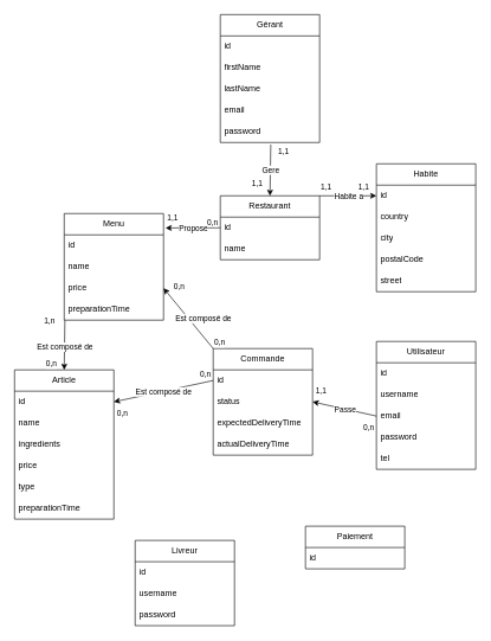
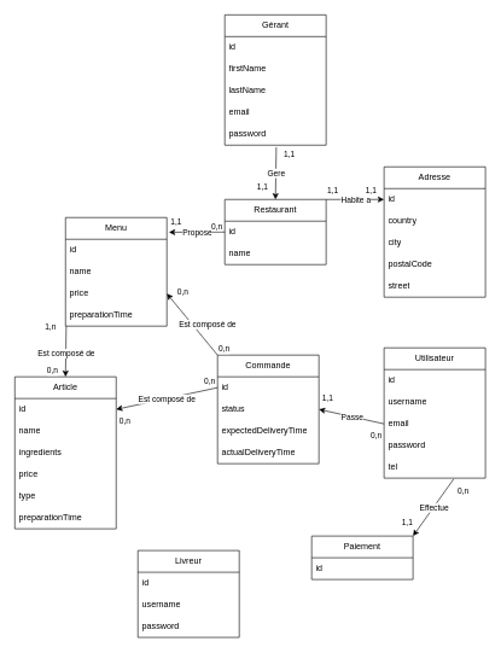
  <mxCell id="0" />
  <mxCell id="1" parent="0" />
  <mxCell id="2" value="Article" style="swimlane;fontStyle=0;childLayout=stackLayout;horizontal=1;startSize=30;horizontalStack=0;resizeParent=1;resizeParentMax=0;resizeLast=0;collapsible=1;marginBottom=0;whiteSpace=wrap;html=1;" parent="1" vertex="1"><mxGeometry x="20" y="520" width="140" height="210" as="geometry" /></mxCell>
  <mxCell id="3" value="id" style="text;strokeColor=none;fillColor=none;align=left;verticalAlign=middle;spacingLeft=4;spacingRight=4;overflow=hidden;points=[[0,0.5],[1,0.5]];portConstraint=eastwest;rotatable=0;whiteSpace=wrap;html=1;" parent="2" vertex="1"><mxGeometry y="30" width="140" height="30" as="geometry" /></mxCell>
  <mxCell id="4" value="name" style="text;strokeColor=none;fillColor=none;align=left;verticalAlign=middle;spacingLeft=4;spacingRight=4;overflow=hidden;points=[[0,0.5],[1,0.5]];portConstraint=eastwest;rotatable=0;whiteSpace=wrap;html=1;" parent="2" vertex="1"><mxGeometry y="60" width="140" height="30" as="geometry" /></mxCell>
  <mxCell id="5" value="ingredients" style="text;strokeColor=none;fillColor=none;align=left;verticalAlign=middle;spacingLeft=4;spacingRight=4;overflow=hidden;points=[[0,0.5],[1,0.5]];portConstraint=eastwest;rotatable=0;whiteSpace=wrap;html=1;" parent="2" vertex="1"><mxGeometry y="90" width="140" height="30" as="geometry" /></mxCell>
  <mxCell id="6" value="price" style="text;strokeColor=none;fillColor=none;align=left;verticalAlign=middle;spacingLeft=4;spacingRight=4;overflow=hidden;points=[[0,0.5],[1,0.5]];portConstraint=eastwest;rotatable=0;whiteSpace=wrap;html=1;" parent="2" vertex="1"><mxGeometry y="120" width="140" height="30" as="geometry" /></mxCell>
  <mxCell id="7" value="type" style="text;strokeColor=none;fillColor=none;align=left;verticalAlign=middle;spacingLeft=4;spacingRight=4;overflow=hidden;points=[[0,0.5],[1,0.5]];portConstraint=eastwest;rotatable=0;whiteSpace=wrap;html=1;" parent="2" vertex="1"><mxGeometry y="150" width="140" height="30" as="geometry" /></mxCell>
  <mxCell id="8" value="preparationTime" style="text;strokeColor=none;fillColor=none;align=left;verticalAlign=middle;spacingLeft=4;spacingRight=4;overflow=hidden;points=[[0,0.5],[1,0.5]];portConstraint=eastwest;rotatable=0;whiteSpace=wrap;html=1;" parent="2" vertex="1"><mxGeometry y="180" width="140" height="30" as="geometry" /></mxCell>
  <mxCell id="9" value="Restaurant" style="swimlane;fontStyle=0;childLayout=stackLayout;horizontal=1;startSize=30;horizontalStack=0;resizeParent=1;resizeParentMax=0;resizeLast=0;collapsible=1;marginBottom=0;whiteSpace=wrap;html=1;" parent="1" vertex="1"><mxGeometry x="310" y="275" width="140" height="90" as="geometry" /></mxCell>
  <mxCell id="10" value="id" style="text;strokeColor=none;fillColor=none;align=left;verticalAlign=middle;spacingLeft=4;spacingRight=4;overflow=hidden;points=[[0,0.5],[1,0.5]];portConstraint=eastwest;rotatable=0;whiteSpace=wrap;html=1;" parent="9" vertex="1"><mxGeometry y="30" width="140" height="30" as="geometry" /></mxCell>
  <mxCell id="11" value="name" style="text;strokeColor=none;fillColor=none;align=left;verticalAlign=middle;spacingLeft=4;spacingRight=4;overflow=hidden;points=[[0,0.5],[1,0.5]];portConstraint=eastwest;rotatable=0;whiteSpace=wrap;html=1;" parent="9" vertex="1"><mxGeometry y="60" width="140" height="30" as="geometry" /></mxCell>
  <mxCell id="12" value="Commande" style="swimlane;fontStyle=0;childLayout=stackLayout;horizontal=1;startSize=30;horizontalStack=0;resizeParent=1;resizeParentMax=0;resizeLast=0;collapsible=1;marginBottom=0;whiteSpace=wrap;html=1;" parent="1" vertex="1"><mxGeometry x="300" y="490" width="140" height="150" as="geometry"><mxRectangle x="-790" y="520" width="70" height="30" as="alternateBounds" /></mxGeometry></mxCell>
  <mxCell id="13" value="id" style="text;strokeColor=none;fillColor=none;align=left;verticalAlign=middle;spacingLeft=4;spacingRight=4;overflow=hidden;points=[[0,0.5],[1,0.5]];portConstraint=eastwest;rotatable=0;whiteSpace=wrap;html=1;" parent="12" vertex="1"><mxGeometry y="30" width="140" height="30" as="geometry" /></mxCell>
  <mxCell id="14" value="status" style="text;strokeColor=none;fillColor=none;align=left;verticalAlign=middle;spacingLeft=4;spacingRight=4;overflow=hidden;points=[[0,0.5],[1,0.5]];portConstraint=eastwest;rotatable=0;whiteSpace=wrap;html=1;" parent="12" vertex="1"><mxGeometry y="60" width="140" height="30" as="geometry" /></mxCell>
  <mxCell id="15" value="expectedDeliveryTime" style="text;strokeColor=none;fillColor=none;align=left;verticalAlign=middle;spacingLeft=4;spacingRight=4;overflow=hidden;points=[[0,0.5],[1,0.5]];portConstraint=eastwest;rotatable=0;whiteSpace=wrap;html=1;" parent="12" vertex="1"><mxGeometry y="90" width="140" height="30" as="geometry" /></mxCell>
  <mxCell id="16" value="actualDeliveryTime" style="text;strokeColor=none;fillColor=none;align=left;verticalAlign=middle;spacingLeft=4;spacingRight=4;overflow=hidden;points=[[0,0.5],[1,0.5]];portConstraint=eastwest;rotatable=0;whiteSpace=wrap;html=1;" parent="12" vertex="1"><mxGeometry y="120" width="140" height="30" as="geometry" /></mxCell>
- <mxCell id="17" value="Habite" style="swimlane;fontStyle=0;childLayout=stackLayout;horizontal=1;startSize=30;horizontalStack=0;resizeParent=1;resizeParentMax=0;resizeLast=0;collapsible=1;marginBottom=0;whiteSpace=wrap;html=1;" parent="1" vertex="1"><mxGeometry x="530" y="230" width="140" height="180" as="geometry" /></mxCell>
+ <mxCell id="17" value="Adresse" style="swimlane;fontStyle=0;childLayout=stackLayout;horizontal=1;startSize=30;horizontalStack=0;resizeParent=1;resizeParentMax=0;resizeLast=0;collapsible=1;marginBottom=0;whiteSpace=wrap;html=1;" parent="1" vertex="1"><mxGeometry x="530" y="230" width="140" height="180" as="geometry" /></mxCell>
  <mxCell id="18" value="id" style="text;strokeColor=none;fillColor=none;align=left;verticalAlign=middle;spacingLeft=4;spacingRight=4;overflow=hidden;points=[[0,0.5],[1,0.5]];portConstraint=eastwest;rotatable=0;whiteSpace=wrap;html=1;" parent="17" vertex="1"><mxGeometry y="30" width="140" height="30" as="geometry" /></mxCell>
  <mxCell id="19" value="country" style="text;strokeColor=none;fillColor=none;align=left;verticalAlign=middle;spacingLeft=4;spacingRight=4;overflow=hidden;points=[[0,0.5],[1,0.5]];portConstraint=eastwest;rotatable=0;whiteSpace=wrap;html=1;" parent="17" vertex="1"><mxGeometry y="60" width="140" height="30" as="geometry" /></mxCell>
  <mxCell id="20" value="city" style="text;strokeColor=none;fillColor=none;align=left;verticalAlign=middle;spacingLeft=4;spacingRight=4;overflow=hidden;points=[[0,0.5],[1,0.5]];portConstraint=eastwest;rotatable=0;whiteSpace=wrap;html=1;" parent="17" vertex="1"><mxGeometry y="90" width="140" height="30" as="geometry" /></mxCell>
  <mxCell id="21" value="postalCode" style="text;strokeColor=none;fillColor=none;align=left;verticalAlign=middle;spacingLeft=4;spacingRight=4;overflow=hidden;points=[[0,0.5],[1,0.5]];portConstraint=eastwest;rotatable=0;whiteSpace=wrap;html=1;" parent="17" vertex="1"><mxGeometry y="120" width="140" height="30" as="geometry" /></mxCell>
  <mxCell id="22" value="street" style="text;strokeColor=none;fillColor=none;align=left;verticalAlign=middle;spacingLeft=4;spacingRight=4;overflow=hidden;points=[[0,0.5],[1,0.5]];portConstraint=eastwest;rotatable=0;whiteSpace=wrap;html=1;" parent="17" vertex="1"><mxGeometry y="150" width="140" height="30" as="geometry" /></mxCell>
  <mxCell id="23" value="Livreur" style="swimlane;fontStyle=0;childLayout=stackLayout;horizontal=1;startSize=30;horizontalStack=0;resizeParent=1;resizeParentMax=0;resizeLast=0;collapsible=1;marginBottom=0;whiteSpace=wrap;html=1;" parent="1" vertex="1"><mxGeometry x="190" y="760" width="140" height="120" as="geometry" /></mxCell>
  <mxCell id="24" value="id" style="text;strokeColor=none;fillColor=none;align=left;verticalAlign=middle;spacingLeft=4;spacingRight=4;overflow=hidden;points=[[0,0.5],[1,0.5]];portConstraint=eastwest;rotatable=0;whiteSpace=wrap;html=1;" parent="23" vertex="1"><mxGeometry y="30" width="140" height="30" as="geometry" /></mxCell>
  <mxCell id="25" value="username" style="text;strokeColor=none;fillColor=none;align=left;verticalAlign=middle;spacingLeft=4;spacingRight=4;overflow=hidden;points=[[0,0.5],[1,0.5]];portConstraint=eastwest;rotatable=0;whiteSpace=wrap;html=1;" parent="23" vertex="1"><mxGeometry y="60" width="140" height="30" as="geometry" /></mxCell>
  <mxCell id="26" value="password&lt;br&gt;" style="text;strokeColor=none;fillColor=none;align=left;verticalAlign=middle;spacingLeft=4;spacingRight=4;overflow=hidden;points=[[0,0.5],[1,0.5]];portConstraint=eastwest;rotatable=0;whiteSpace=wrap;html=1;" parent="23" vertex="1"><mxGeometry y="90" width="140" height="30" as="geometry" /></mxCell>
  <mxCell id="27" value="Utilisateur" style="swimlane;fontStyle=0;childLayout=stackLayout;horizontal=1;startSize=30;horizontalStack=0;resizeParent=1;resizeParentMax=0;resizeLast=0;collapsible=1;marginBottom=0;whiteSpace=wrap;html=1;" parent="1" vertex="1"><mxGeometry x="530" y="480" width="140" height="180" as="geometry" /></mxCell>
  <mxCell id="28" value="id" style="text;strokeColor=none;fillColor=none;align=left;verticalAlign=middle;spacingLeft=4;spacingRight=4;overflow=hidden;points=[[0,0.5],[1,0.5]];portConstraint=eastwest;rotatable=0;whiteSpace=wrap;html=1;" parent="27" vertex="1"><mxGeometry y="30" width="140" height="30" as="geometry" /></mxCell>
  <mxCell id="29" value="username" style="text;strokeColor=none;fillColor=none;align=left;verticalAlign=middle;spacingLeft=4;spacingRight=4;overflow=hidden;points=[[0,0.5],[1,0.5]];portConstraint=eastwest;rotatable=0;whiteSpace=wrap;html=1;" parent="27" vertex="1"><mxGeometry y="60" width="140" height="30" as="geometry" /></mxCell>
  <mxCell id="30" value="email" style="text;strokeColor=none;fillColor=none;align=left;verticalAlign=middle;spacingLeft=4;spacingRight=4;overflow=hidden;points=[[0,0.5],[1,0.5]];portConstraint=eastwest;rotatable=0;whiteSpace=wrap;html=1;" parent="27" vertex="1"><mxGeometry y="90" width="140" height="30" as="geometry" /></mxCell>
  <mxCell id="31" value="password" style="text;strokeColor=none;fillColor=none;align=left;verticalAlign=middle;spacingLeft=4;spacingRight=4;overflow=hidden;points=[[0,0.5],[1,0.5]];portConstraint=eastwest;rotatable=0;whiteSpace=wrap;html=1;" parent="27" vertex="1"><mxGeometry y="120" width="140" height="30" as="geometry" /></mxCell>
  <mxCell id="32" value="tel" style="text;strokeColor=none;fillColor=none;align=left;verticalAlign=middle;spacingLeft=4;spacingRight=4;overflow=hidden;points=[[0,0.5],[1,0.5]];portConstraint=eastwest;rotatable=0;whiteSpace=wrap;html=1;" parent="27" vertex="1"><mxGeometry y="150" width="140" height="30" as="geometry" /></mxCell>
  <mxCell id="33" value="Menu" style="swimlane;fontStyle=0;childLayout=stackLayout;horizontal=1;startSize=30;horizontalStack=0;resizeParent=1;resizeParentMax=0;resizeLast=0;collapsible=1;marginBottom=0;whiteSpace=wrap;html=1;" parent="1" vertex="1"><mxGeometry x="90" y="300" width="140" height="150" as="geometry" /></mxCell>
  <mxCell id="34" value="id" style="text;strokeColor=none;fillColor=none;align=left;verticalAlign=middle;spacingLeft=4;spacingRight=4;overflow=hidden;points=[[0,0.5],[1,0.5]];portConstraint=eastwest;rotatable=0;whiteSpace=wrap;html=1;" parent="33" vertex="1"><mxGeometry y="30" width="140" height="30" as="geometry" /></mxCell>
  <mxCell id="35" value="name" style="text;strokeColor=none;fillColor=none;align=left;verticalAlign=middle;spacingLeft=4;spacingRight=4;overflow=hidden;points=[[0,0.5],[1,0.5]];portConstraint=eastwest;rotatable=0;whiteSpace=wrap;html=1;" parent="33" vertex="1"><mxGeometry y="60" width="140" height="30" as="geometry" /></mxCell>
  <mxCell id="36" value="price" style="text;strokeColor=none;fillColor=none;align=left;verticalAlign=middle;spacingLeft=4;spacingRight=4;overflow=hidden;points=[[0,0.5],[1,0.5]];portConstraint=eastwest;rotatable=0;whiteSpace=wrap;html=1;" parent="33" vertex="1"><mxGeometry y="90" width="140" height="30" as="geometry" /></mxCell>
  <mxCell id="37" value="preparationTime" style="text;strokeColor=none;fillColor=none;align=left;verticalAlign=middle;spacingLeft=4;spacingRight=4;overflow=hidden;points=[[0,0.5],[1,0.5]];portConstraint=eastwest;rotatable=0;whiteSpace=wrap;html=1;" parent="33" vertex="1"><mxGeometry y="120" width="140" height="30" as="geometry" /></mxCell>
  <mxCell id="38" value="" style="endArrow=classic;html=1;rounded=0;exitX=1;exitY=0;exitDx=0;exitDy=0;entryX=0;entryY=0.5;entryDx=0;entryDy=0;" parent="1" source="9" target="18" edge="1"><mxGeometry relative="1" as="geometry"><mxPoint x="930" y="520" as="sourcePoint" /><mxPoint y="520" as="targetPoint" x="1090" /></mxGeometry></mxCell>
  <mxCell id="39" value="Habite a" style="edgeLabel;resizable=0;html=1;align=center;verticalAlign=middle;" parent="38" connectable="0" vertex="1"><mxGeometry relative="1" as="geometry" /></mxCell>
  <mxCell id="40" value="1,1" style="edgeLabel;resizable=0;html=1;align=left;verticalAlign=bottom;" parent="38" connectable="0" vertex="1"><mxGeometry x="-1" relative="1" as="geometry"><mxPoint y="-5" as="offset" /></mxGeometry></mxCell>
  <mxCell id="41" value="1,1" style="edgeLabel;resizable=0;html=1;align=right;verticalAlign=bottom;" parent="38" connectable="0" vertex="1"><mxGeometry x="1" relative="1" as="geometry"><mxPoint x="-10" y="-5" as="offset" /></mxGeometry></mxCell>
  <mxCell id="42" value="" style="endArrow=classic;html=1;rounded=0;exitX=0;exitY=0.5;exitDx=0;exitDy=0;entryX=1;entryY=0.5;entryDx=0;entryDy=0;" parent="1" source="30" target="14" edge="1"><mxGeometry relative="1" as="geometry"><mxPoint x="610" y="620" as="sourcePoint" /><mxPoint x="770" y="620" as="targetPoint" /></mxGeometry></mxCell>
  <mxCell id="43" value="Passe" style="edgeLabel;resizable=0;html=1;align=center;verticalAlign=middle;" parent="42" connectable="0" vertex="1"><mxGeometry relative="1" as="geometry" /></mxCell>
  <mxCell id="44" value="0,n" style="edgeLabel;resizable=0;html=1;align=left;verticalAlign=bottom;" parent="42" connectable="0" vertex="1"><mxGeometry x="-1" relative="1" as="geometry"><mxPoint x="-20" y="25" as="offset" /></mxGeometry></mxCell>
  <mxCell id="45" value="1,1" style="edgeLabel;resizable=0;html=1;align=right;verticalAlign=bottom;" parent="42" connectable="0" vertex="1"><mxGeometry x="1" relative="1" as="geometry"><mxPoint x="20" y="-7" as="offset" /></mxGeometry></mxCell>
  <mxCell id="46" value="" style="endArrow=classic;html=1;rounded=0;exitX=0;exitY=0.5;exitDx=0;exitDy=0;entryX=1.02;entryY=0.135;entryDx=0;entryDy=0;entryPerimeter=0;" parent="1" source="10" target="33" edge="1"><mxGeometry relative="1" as="geometry"><mxPoint x="500" y="480" as="sourcePoint" /><mxPoint x="660" y="480" as="targetPoint" /><Array as="points" /></mxGeometry></mxCell>
  <mxCell id="47" value="Propose" style="edgeLabel;resizable=0;html=1;align=center;verticalAlign=middle;" parent="46" connectable="0" vertex="1"><mxGeometry relative="1" as="geometry" /></mxCell>
  <mxCell id="48" value="0,n" style="edgeLabel;resizable=0;html=1;align=left;verticalAlign=bottom;" parent="46" connectable="0" vertex="1"><mxGeometry x="-1" relative="1" as="geometry"><mxPoint x="-20" as="offset" /></mxGeometry></mxCell>
  <mxCell id="49" value="1,1" style="edgeLabel;resizable=0;html=1;align=right;verticalAlign=bottom;" parent="46" connectable="0" vertex="1"><mxGeometry x="1" relative="1" as="geometry"><mxPoint x="18" y="-6" as="offset" /></mxGeometry></mxCell>
  <mxCell id="50" value="" style="endArrow=classic;html=1;rounded=0;exitX=0.007;exitY=1;exitDx=0;exitDy=0;entryX=0.5;entryY=0;entryDx=0;entryDy=0;exitPerimeter=0;" parent="1" source="37" target="2" edge="1"><mxGeometry relative="1" as="geometry"><mxPoint x="530" y="560" as="sourcePoint" /><mxPoint x="690" y="560" as="targetPoint" /></mxGeometry></mxCell>
  <mxCell id="51" value="Est composé de" style="edgeLabel;resizable=0;html=1;align=center;verticalAlign=middle;" parent="50" connectable="0" vertex="1"><mxGeometry relative="1" as="geometry"><mxPoint y="3" as="offset" /></mxGeometry></mxCell>
  <mxCell id="52" value="1,n" style="edgeLabel;resizable=0;html=1;align=left;verticalAlign=bottom;" parent="50" connectable="0" vertex="1"><mxGeometry x="-1" relative="1" as="geometry"><mxPoint x="-31" y="10" as="offset" /></mxGeometry></mxCell>
  <mxCell id="53" value="0,n" style="edgeLabel;resizable=0;html=1;align=right;verticalAlign=bottom;" parent="50" connectable="0" vertex="1"><mxGeometry x="1" relative="1" as="geometry"><mxPoint x="-10" as="offset" /></mxGeometry></mxCell>
  <mxCell id="54" value="Paiement" style="swimlane;fontStyle=0;childLayout=stackLayout;horizontal=1;startSize=30;horizontalStack=0;resizeParent=1;resizeParentMax=0;resizeLast=0;collapsible=1;marginBottom=0;whiteSpace=wrap;html=1;" parent="1" vertex="1"><mxGeometry x="430" y="740" width="140" height="60" as="geometry" /></mxCell>
  <mxCell id="55" value="id" style="text;strokeColor=none;fillColor=none;align=left;verticalAlign=middle;spacingLeft=4;spacingRight=4;overflow=hidden;points=[[0,0.5],[1,0.5]];portConstraint=eastwest;rotatable=0;whiteSpace=wrap;html=1;" parent="54" vertex="1"><mxGeometry y="30" width="140" height="30" as="geometry" /></mxCell>
+ <mxCell id="56" value="" style="endArrow=classic;html=1;rounded=0;exitX=0.687;exitY=1.039;exitDx=0;exitDy=0;entryX=1;entryY=0;entryDx=0;entryDy=0;exitPerimeter=0;" parent="1" source="32" target="54" edge="1"><mxGeometry relative="1" as="geometry"><mxPoint x="560" y="620" as="sourcePoint" /><mxPoint x="720" y="620" as="targetPoint" /></mxGeometry></mxCell>
+ <mxCell id="57" value="Effectue" style="edgeLabel;resizable=0;html=1;align=center;verticalAlign=middle;" parent="56" connectable="0" vertex="1"><mxGeometry relative="1" as="geometry" /></mxCell>
+ <mxCell id="58" value="0,n" style="edgeLabel;resizable=0;html=1;align=left;verticalAlign=bottom;" parent="56" connectable="0" vertex="1"><mxGeometry x="-1" relative="1" as="geometry"><mxPoint x="4" y="25" as="offset" /></mxGeometry></mxCell>
+ <mxCell id="59" value="1,1" style="edgeLabel;resizable=0;html=1;align=right;verticalAlign=bottom;" parent="56" connectable="0" vertex="1"><mxGeometry x="1" relative="1" as="geometry"><mxPoint y="-10" as="offset" /></mxGeometry></mxCell>
  <mxCell id="60" value="" style="endArrow=classic;html=1;rounded=0;exitX=0;exitY=0;exitDx=0;exitDy=0;entryX=1;entryY=0.5;entryDx=0;entryDy=0;" parent="1" source="12" target="36" edge="1"><mxGeometry relative="1" as="geometry"><mxPoint x="440" y="620" as="sourcePoint" /><mxPoint x="600" y="620" as="targetPoint" /></mxGeometry></mxCell>
  <mxCell id="61" value="Est composé de" style="edgeLabel;resizable=0;html=1;align=center;verticalAlign=middle;" parent="60" connectable="0" vertex="1"><mxGeometry relative="1" as="geometry"><mxPoint x="20" as="offset" /></mxGeometry></mxCell>
  <mxCell id="62" value="0,n" style="edgeLabel;resizable=0;html=1;align=left;verticalAlign=bottom;" parent="60" connectable="0" vertex="1"><mxGeometry x="-1" relative="1" as="geometry" /></mxCell>
  <mxCell id="63" value="0,n" style="edgeLabel;resizable=0;html=1;align=right;verticalAlign=bottom;" parent="60" connectable="0" vertex="1"><mxGeometry x="1" relative="1" as="geometry"><mxPoint x="30" y="5" as="offset" /></mxGeometry></mxCell>
  <mxCell id="64" value="" style="endArrow=classic;html=1;rounded=0;exitX=0;exitY=0.5;exitDx=0;exitDy=0;entryX=1;entryY=0.5;entryDx=0;entryDy=0;" parent="1" source="13" target="3" edge="1"><mxGeometry relative="1" as="geometry"><mxPoint x="270" y="605" as="sourcePoint" /><mxPoint x="190" y="540" as="targetPoint" /></mxGeometry></mxCell>
  <mxCell id="65" value="Est composé de" style="edgeLabel;resizable=0;html=1;align=center;verticalAlign=middle;" parent="64" connectable="0" vertex="1"><mxGeometry relative="1" as="geometry" /></mxCell>
  <mxCell id="66" value="0,n" style="edgeLabel;resizable=0;html=1;align=left;verticalAlign=bottom;" parent="64" connectable="0" vertex="1"><mxGeometry x="-1" relative="1" as="geometry"><mxPoint x="-20" as="offset" /></mxGeometry></mxCell>
  <mxCell id="67" value="0,n" style="edgeLabel;resizable=0;html=1;align=right;verticalAlign=bottom;" parent="64" connectable="0" vertex="1"><mxGeometry x="1" relative="1" as="geometry"><mxPoint x="20" y="25" as="offset" /></mxGeometry></mxCell>
  <mxCell id="68" value="Gérant" style="swimlane;fontStyle=0;childLayout=stackLayout;horizontal=1;startSize=30;horizontalStack=0;resizeParent=1;resizeParentMax=0;resizeLast=0;collapsible=1;marginBottom=0;whiteSpace=wrap;html=1;" parent="1" vertex="1"><mxGeometry x="310" y="20" width="140" height="180" as="geometry" /></mxCell>
  <mxCell id="69" value="id" style="text;strokeColor=none;fillColor=none;align=left;verticalAlign=middle;spacingLeft=4;spacingRight=4;overflow=hidden;points=[[0,0.5],[1,0.5]];portConstraint=eastwest;rotatable=0;whiteSpace=wrap;html=1;" parent="68" vertex="1"><mxGeometry y="30" width="140" height="30" as="geometry" /></mxCell>
  <mxCell id="70" value="firstName" style="text;strokeColor=none;fillColor=none;align=left;verticalAlign=middle;spacingLeft=4;spacingRight=4;overflow=hidden;points=[[0,0.5],[1,0.5]];portConstraint=eastwest;rotatable=0;whiteSpace=wrap;html=1;" parent="68" vertex="1"><mxGeometry y="60" width="140" height="30" as="geometry" /></mxCell>
  <mxCell id="71" value="lastName" style="text;strokeColor=none;fillColor=none;align=left;verticalAlign=middle;spacingLeft=4;spacingRight=4;overflow=hidden;points=[[0,0.5],[1,0.5]];portConstraint=eastwest;rotatable=0;whiteSpace=wrap;html=1;" parent="68" vertex="1"><mxGeometry y="90" width="140" height="30" as="geometry" /></mxCell>
  <mxCell id="72" value="email" style="text;strokeColor=none;fillColor=none;align=left;verticalAlign=middle;spacingLeft=4;spacingRight=4;overflow=hidden;points=[[0,0.5],[1,0.5]];portConstraint=eastwest;rotatable=0;whiteSpace=wrap;html=1;" parent="68" vertex="1"><mxGeometry y="120" width="140" height="30" as="geometry" /></mxCell>
  <mxCell id="73" value="password" style="text;strokeColor=none;fillColor=none;align=left;verticalAlign=middle;spacingLeft=4;spacingRight=4;overflow=hidden;points=[[0,0.5],[1,0.5]];portConstraint=eastwest;rotatable=0;whiteSpace=wrap;html=1;" parent="68" vertex="1"><mxGeometry y="150" width="140" height="30" as="geometry" /></mxCell>
  <mxCell id="74" value="" style="endArrow=classic;html=1;rounded=0;exitX=0.508;exitY=1.094;exitDx=0;exitDy=0;exitPerimeter=0;entryX=0.5;entryY=0;entryDx=0;entryDy=0;" parent="1" source="73" target="9" edge="1"><mxGeometry relative="1" as="geometry"><mxPoint x="400" y="530" as="sourcePoint" /><mxPoint x="560" y="530" as="targetPoint" /></mxGeometry></mxCell>
  <mxCell id="75" value="Gere" style="edgeLabel;resizable=0;html=1;align=center;verticalAlign=middle;" parent="74" connectable="0" vertex="1"><mxGeometry relative="1" as="geometry" /></mxCell>
  <mxCell id="76" value="1,1" style="edgeLabel;resizable=0;html=1;align=left;verticalAlign=bottom;" parent="74" connectable="0" vertex="1"><mxGeometry x="-1" relative="1" as="geometry"><mxPoint x="9" y="17" as="offset" /></mxGeometry></mxCell>
  <mxCell id="77" value="1,1" style="edgeLabel;resizable=0;html=1;align=right;verticalAlign=bottom;" parent="74" connectable="0" vertex="1"><mxGeometry x="1" relative="1" as="geometry"><mxPoint x="-10" y="-10" as="offset" /></mxGeometry></mxCell>
